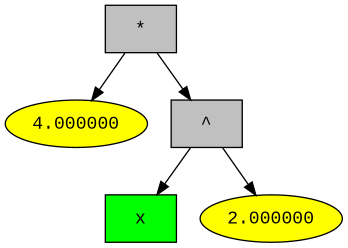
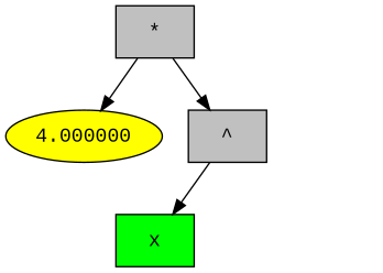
  digraph {
    fontname="Liberation Mono"
    node [fillcolor=grey shape=box style=filled fontname="Liberation Mono"]
    edge [fontname="Liberation Mono"]
    n1 [label="*"]
    n2 [fillcolor=yellow label=4.000000 shape=""]
    n3 [label="^"]
    n4 [fillcolor=green label=x]
-   n5 [fillcolor=yellow label=2.000000 shape=""]
    n1 -> n2
    n1 -> n3
    n3 -> n4
-   n3 -> n5
  }
